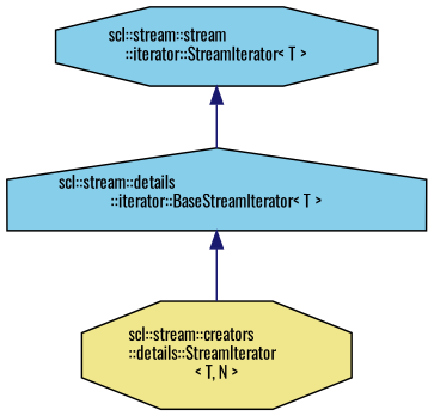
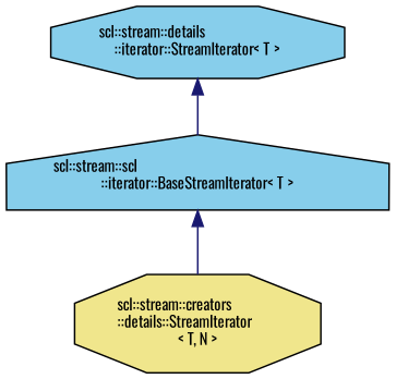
  digraph {
    fontname=Oswald
    node [color=black fillcolor=skyblue fontname=Oswald fontsize=10 shape=octagon style=filled]
    edge [color=midnightblue dir=back fontname=Oswald fontsize=10 labelfontname=Helvetica labelfontsize=10 style=solid]
    n1 [fillcolor=khaki fontcolor=black height=0.2 label="scl::stream::creators\l::details::StreamIterator\l\< T, N \>" width=0.4]
-   n2 [height=0.2 label="scl::stream::details\l::iterator::BaseStreamIterator\< T \>" shape=house width=0.4]
-   n3 [height=0.2 label="scl::stream::stream\l::iterator::StreamIterator\< T \>" width=0.4]
+   n2 [height=0.2 label="scl::stream::scl\l::iterator::BaseStreamIterator\< T \>" shape=house width=0.4]
+   n3 [height=0.2 label="scl::stream::details\l::iterator::StreamIterator\< T \>" width=0.4]
    n2 -> n1
    n3 -> n2
  }
